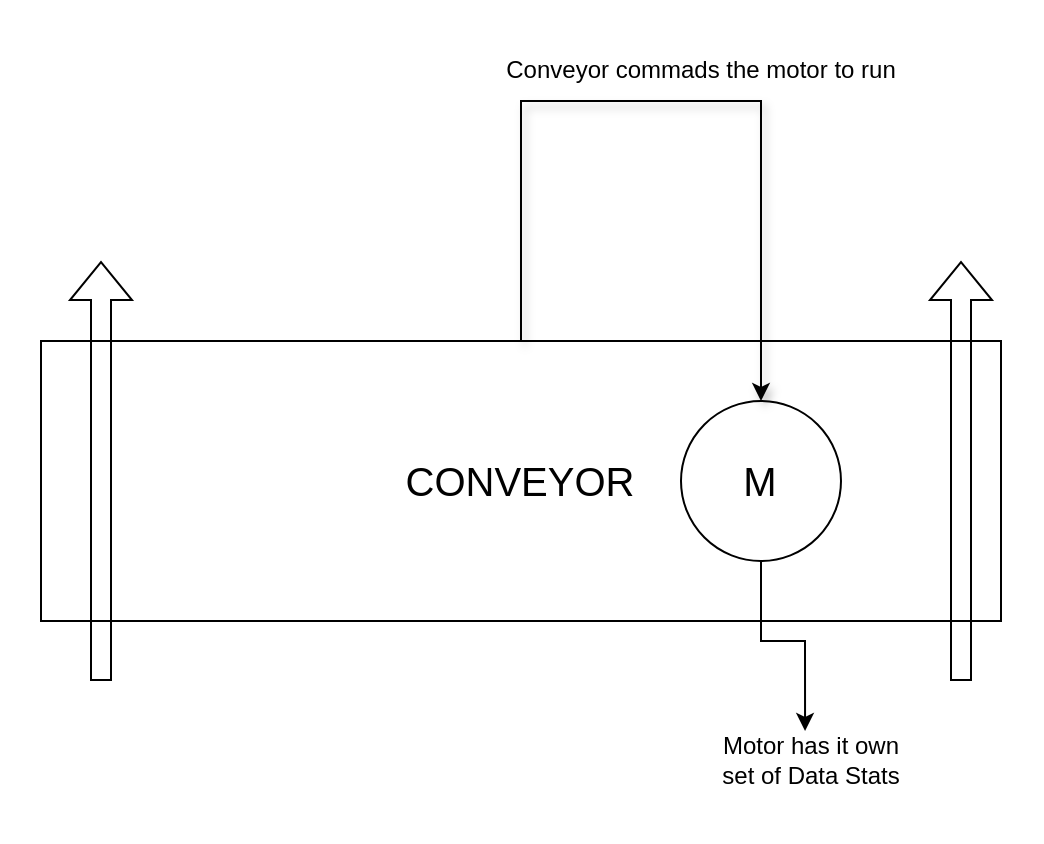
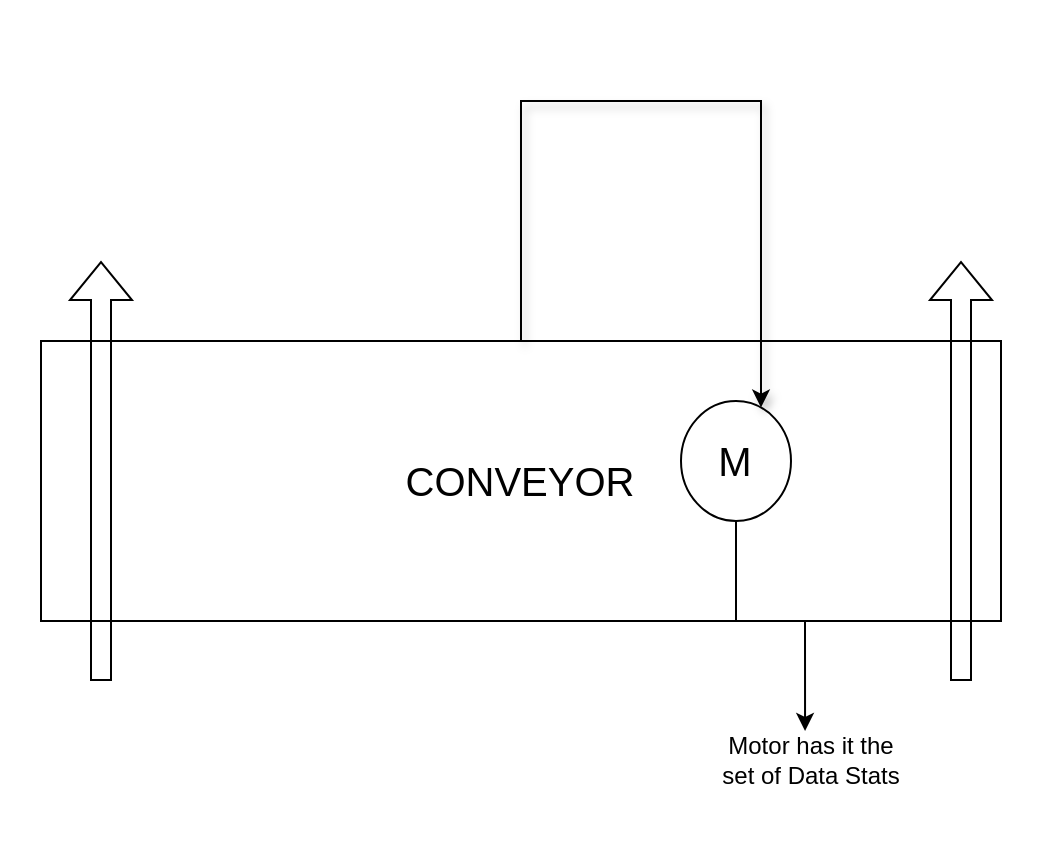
  <mxCell id="0" />
  <mxCell id="1" parent="0" />
  <mxCell id="2" value="&lt;font style=&quot;font-size: 20px;&quot;&gt;CONVEYOR&lt;/font&gt;" style="rounded=0;whiteSpace=wrap;html=1;" vertex="1" parent="1"><mxGeometry x="20" y="170" width="480" height="140" as="geometry" /></mxCell>
  <mxCell id="3" style="edgeStyle=orthogonalEdgeStyle;rounded=0;orthogonalLoop=1;jettySize=auto;html=1;entryX=0.473;entryY=0.125;entryDx=0;entryDy=0;entryPerimeter=0;" edge="1" parent="1" source="4" target="6"><mxGeometry relative="1" as="geometry"><mxPoint x="560" y="210" as="targetPoint" /></mxGeometry></mxCell>
- <mxCell id="4" value="&lt;font style=&quot;font-size: 20px;&quot;&gt;M&lt;/font&gt;" style="ellipse;whiteSpace=wrap;html=1;aspect=fixed;" vertex="1" parent="1"><mxGeometry x="340" y="200" width="80" height="80" as="geometry" /></mxCell>
- <mxCell id="5" value="Conveyor commads the motor to run" style="text;html=1;align=center;verticalAlign=middle;resizable=0;points=[];autosize=1;strokeColor=none;fillColor=none;" vertex="1" parent="1"><mxGeometry x="240" y="20" width="220" height="30" as="geometry" /></mxCell>
- <mxCell id="6" value="Motor has it own &lt;br&gt;set of Data Stats" style="text;html=1;align=center;verticalAlign=middle;resizable=0;points=[];autosize=1;strokeColor=none;fillColor=none;" vertex="1" parent="1"><mxGeometry x="350" y="360" width="110" height="40" as="geometry" /></mxCell>
+ <mxCell id="4" value="&lt;font style=&quot;font-size: 20px;&quot;&gt;M&lt;/font&gt;" style="ellipse;whiteSpace=wrap;html=1;aspect=fixed;" vertex="1" parent="1"><mxGeometry x="340" y="200" width="55" height="60" as="geometry" /></mxCell>
+ <mxCell id="6" value="Motor has it the &lt;br&gt;set of Data Stats" style="text;html=1;align=center;verticalAlign=middle;resizable=0;points=[];autosize=1;strokeColor=none;fillColor=none;" vertex="1" parent="1"><mxGeometry x="350" y="360" width="110" height="40" as="geometry" /></mxCell>
  <mxCell id="7" style="edgeStyle=orthogonalEdgeStyle;rounded=0;orthogonalLoop=1;jettySize=auto;html=1;shadow=1;" edge="1" parent="1" source="2" target="4"><mxGeometry relative="1" as="geometry"><Array as="points"><mxPoint x="260" y="50" /><mxPoint x="380" y="50" /></Array></mxGeometry></mxCell>
  <mxCell id="8" value="" style="shape=flexArrow;endArrow=classic;html=1;rounded=0;" edge="1" parent="1"><mxGeometry width="50" height="50" relative="1" as="geometry"><mxPoint x="50" y="340" as="sourcePoint" /><mxPoint x="50" y="130" as="targetPoint" /></mxGeometry></mxCell>
  <mxCell id="9" value="" style="shape=flexArrow;endArrow=classic;html=1;rounded=0;" edge="1" parent="1"><mxGeometry width="50" height="50" relative="1" as="geometry"><mxPoint x="480" y="340" as="sourcePoint" /><mxPoint x="480" y="130" as="targetPoint" /></mxGeometry></mxCell>
